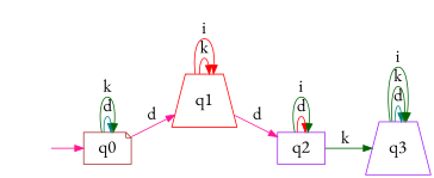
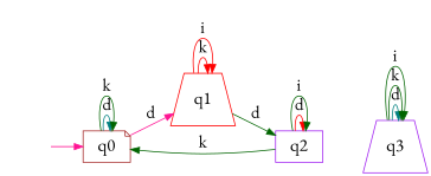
  digraph {
    fontname="EB Garamond"
    rankdir=LR
    node [color=purple fontname="EB Garamond" fontsize=20 shape=trapezium]
    edge [color=darkgreen fontname="EB Garamond" fontsize="20pt"]
    "" [shape=plaintext]
    n2 [color=brown label=q0 shape=note]
    n3 [color=red label=q1]
    n4 [label=q3]
    n5 [label=q2 shape=box]
    "" -> n2 [color=deeppink]
    n2 -> n2 [color=teal label=d]
    n2 -> n2 [label=k]
    n2 -> n3 [color=deeppink label=d]
    n3 -> n3 [color=red label=k]
    n3 -> n3 [color=red label=i]
-   n3 -> n5 [color=deeppink label=d]
+   n3 -> n5 [label=d]
    n4 -> n4 [color=teal label=d]
    n4 -> n4 [label=k]
    n4 -> n4 [label=i]
-   n5 -> n4 [label=k]
+   n5 -> n2 [label=k]
    n5 -> n5 [color=red label=d]
    n5 -> n5 [label=i]
  }
